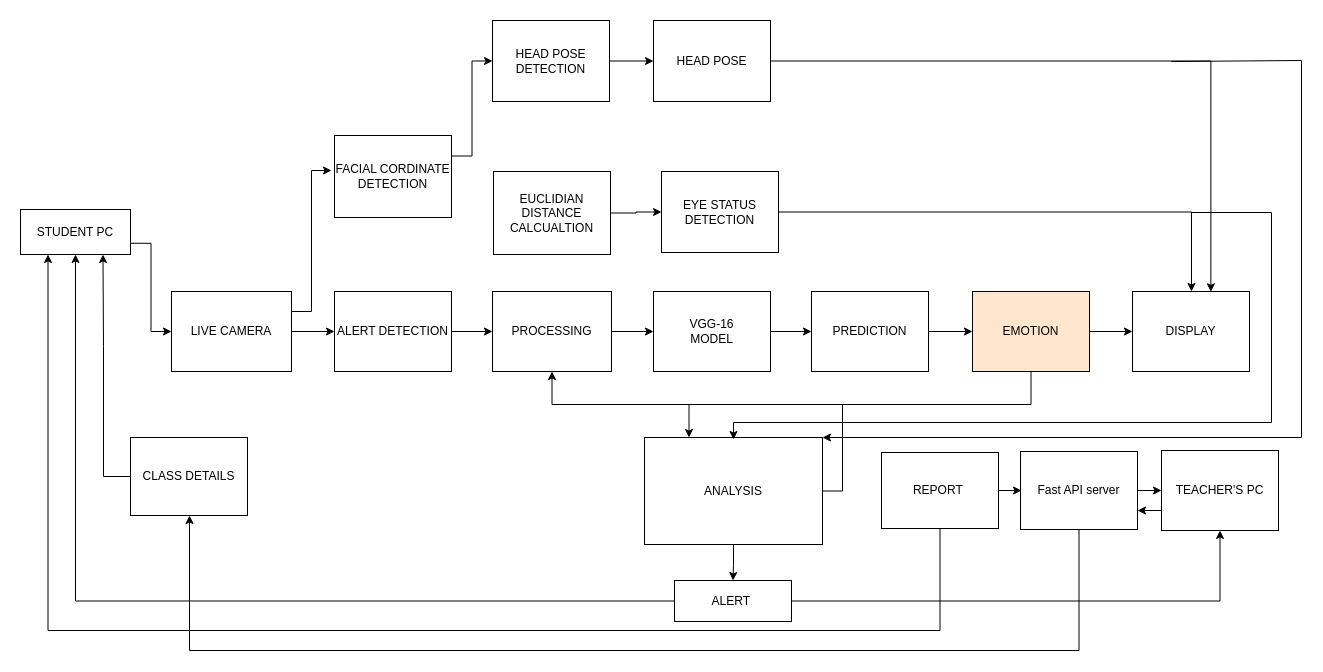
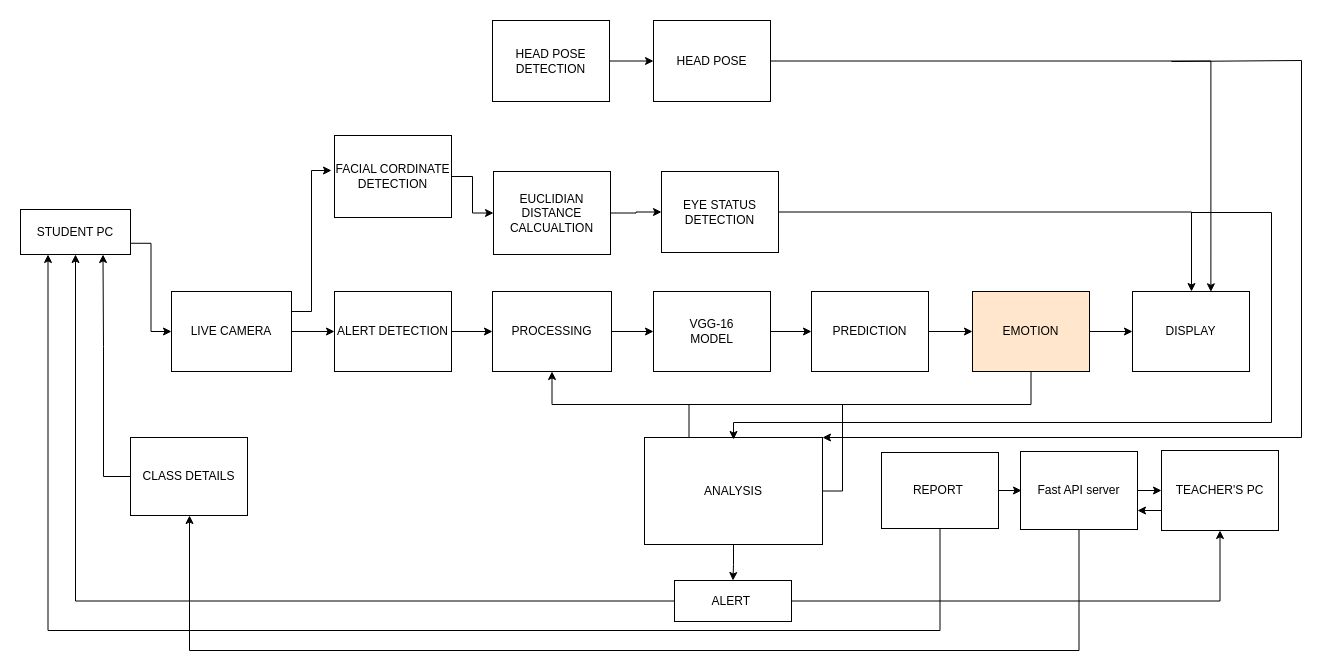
  <mxCell id="0" />
  <mxCell id="1" parent="0" />
  <mxCell id="2" style="edgeStyle=orthogonalEdgeStyle;rounded=0;orthogonalLoop=1;jettySize=auto;html=1;exitX=1;exitY=0.75;exitDx=0;exitDy=0;entryX=0;entryY=0.5;entryDx=0;entryDy=0;" parent="1" source="3" target="10" edge="1"><mxGeometry relative="1" as="geometry" /></mxCell>
  <mxCell id="3" value="STUDENT PC" style="rounded=0;whiteSpace=wrap;html=1;" parent="1" vertex="1"><mxGeometry x="20" y="209" width="110" height="45" as="geometry" /></mxCell>
  <mxCell id="4" style="edgeStyle=orthogonalEdgeStyle;rounded=0;orthogonalLoop=1;jettySize=auto;html=1;exitX=1;exitY=0.5;exitDx=0;exitDy=0;entryX=0;entryY=0.5;entryDx=0;entryDy=0;" parent="1" source="5" target="18" edge="1"><mxGeometry relative="1" as="geometry" /></mxCell>
  <mxCell id="5" value="VGG-16&lt;div&gt;MODEL&lt;/div&gt;" style="rounded=0;whiteSpace=wrap;html=1;" parent="1" vertex="1"><mxGeometry x="653" y="291" width="117" height="80" as="geometry" /></mxCell>
  <mxCell id="6" style="edgeStyle=orthogonalEdgeStyle;rounded=0;orthogonalLoop=1;jettySize=auto;html=1;exitX=1;exitY=0.5;exitDx=0;exitDy=0;entryX=0;entryY=0.5;entryDx=0;entryDy=0;" parent="1" source="7" target="12" edge="1"><mxGeometry relative="1" as="geometry" /></mxCell>
  <mxCell id="7" value="ALERT DETECTION" style="rounded=0;whiteSpace=wrap;html=1;" parent="1" vertex="1"><mxGeometry x="334" y="291" width="117" height="80" as="geometry" /></mxCell>
  <mxCell id="8" style="edgeStyle=orthogonalEdgeStyle;rounded=0;orthogonalLoop=1;jettySize=auto;html=1;exitX=1;exitY=0.25;exitDx=0;exitDy=0;" parent="1" source="10" edge="1"><mxGeometry relative="1" as="geometry"><mxPoint x="301" y="240" as="sourcePoint" /><mxPoint x="331" y="170" as="targetPoint" /><Array as="points"><mxPoint x="311" y="311" /><mxPoint x="311" y="170" /></Array></mxGeometry></mxCell>
  <mxCell id="9" style="edgeStyle=orthogonalEdgeStyle;rounded=0;orthogonalLoop=1;jettySize=auto;html=1;exitX=1;exitY=0.5;exitDx=0;exitDy=0;entryX=0;entryY=0.5;entryDx=0;entryDy=0;" parent="1" source="10" target="7" edge="1"><mxGeometry relative="1" as="geometry" /></mxCell>
  <mxCell id="10" value="LIVE CAMERA" style="rounded=0;whiteSpace=wrap;html=1;" parent="1" vertex="1"><mxGeometry x="171" y="291" width="120" height="80" as="geometry" /></mxCell>
  <mxCell id="11" style="edgeStyle=orthogonalEdgeStyle;rounded=0;orthogonalLoop=1;jettySize=auto;html=1;exitX=1;exitY=0.5;exitDx=0;exitDy=0;entryX=0;entryY=0.5;entryDx=0;entryDy=0;" parent="1" source="12" target="5" edge="1"><mxGeometry relative="1" as="geometry" /></mxCell>
  <mxCell id="12" value="PROCESSING" style="rounded=0;whiteSpace=wrap;html=1;" parent="1" vertex="1"><mxGeometry x="492" y="291" width="119" height="80" as="geometry" /></mxCell>
  <mxCell id="13" style="edgeStyle=orthogonalEdgeStyle;rounded=0;orthogonalLoop=1;jettySize=auto;html=1;exitX=1;exitY=0.5;exitDx=0;exitDy=0;entryX=0;entryY=0.5;entryDx=0;entryDy=0;" parent="1" source="15" target="16" edge="1"><mxGeometry relative="1" as="geometry" /></mxCell>
- <mxCell id="14" style="edgeStyle=orthogonalEdgeStyle;rounded=0;orthogonalLoop=1;jettySize=auto;html=1;exitX=0.5;exitY=1;exitDx=0;exitDy=0;entryX=0.25;entryY=0;entryDx=0;entryDy=0;" parent="1" source="15" target="24" edge="1"><mxGeometry relative="1" as="geometry" /></mxCell>
+ <mxCell id="14" style="edgeStyle=orthogonalEdgeStyle;rounded=0;orthogonalLoop=1;jettySize=auto;html=1;exitX=0.5;exitY=1;exitDx=0;exitDy=0;entryX=0.25;entryY=0;entryDx=0;entryDy=0;endArrow=none;" parent="1" source="15" target="24" edge="1"><mxGeometry relative="1" as="geometry" /></mxCell>
  <mxCell id="15" value="EMOTION" style="rounded=0;whiteSpace=wrap;html=1;fillColor=#ffe6cc;" parent="1" vertex="1"><mxGeometry x="972" y="291" width="117" height="80" as="geometry" /></mxCell>
  <mxCell id="16" value="DISPLAY&lt;span style=&quot;color: rgba(0, 0, 0, 0); font-family: monospace; font-size: 0px; text-align: start; text-wrap: nowrap;&quot;&gt;%3CmxGraphModel%3E%3Croot%3E%3CmxCell%20id%3D%220%22%2F%3E%3CmxCell%20id%3D%221%22%20parent%3D%220%22%2F%3E%3CmxCell%20id%3D%222%22%20value%3D%22%22%20style%3D%22rounded%3D0%3BwhiteSpace%3Dwrap%3Bhtml%3D1%3B%22%20vertex%3D%221%22%20parent%3D%221%22%3E%3CmxGeometry%20x%3D%22243%22%20y%3D%22639%22%20width%3D%22117%22%20height%3D%2241%22%20as%3D%22geometry%22%2F%3E%3C%2FmxCell%3E%3C%2Froot%3E%3C%2FmxGraphModel%3E&lt;/span&gt;&lt;span style=&quot;color: rgba(0, 0, 0, 0); font-family: monospace; font-size: 0px; text-align: start; text-wrap: nowrap;&quot;&gt;%3CmxGraphModel%3E%3Croot%3E%3CmxCell%20id%3D%220%22%2F%3E%3CmxCell%20id%3D%221%22%20parent%3D%220%22%2F%3E%3CmxCell%20id%3D%222%22%20value%3D%22%22%20style%3D%22rounded%3D0%3BwhiteSpace%3Dwrap%3Bhtml%3D1%3B%22%20vertex%3D%221%22%20parent%3D%221%22%3E%3CmxGeometry%20x%3D%22243%22%20y%3D%22639%22%20width%3D%22117%22%20height%3D%2241%22%20as%3D%22geometry%22%2F%3E%3C%2FmxCell%3E%3C%2Froot%3E%3C%2FmxGraphModel%3E&lt;/span&gt;&lt;span style=&quot;color: rgba(0, 0, 0, 0); font-family: monospace; font-size: 0px; text-align: start; text-wrap: nowrap;&quot;&gt;%3CmxGraphModel%3E%3Croot%3E%3CmxCell%20id%3D%220%22%2F%3E%3CmxCell%20id%3D%221%22%20parent%3D%220%22%2F%3E%3CmxCell%20id%3D%222%22%20value%3D%22%22%20style%3D%22rounded%3D0%3BwhiteSpace%3Dwrap%3Bhtml%3D1%3B%22%20vertex%3D%221%22%20parent%3D%221%22%3E%3CmxGeometry%20x%3D%22243%22%20y%3D%22639%22%20width%3D%22117%22%20height%3D%2241%22%20as%3D%22geometry%22%2F%3E%3C%2FmxCell%3E%3C%2Froot%3E%3C%2FmxGraphModel%3E&lt;/span&gt;" style="rounded=0;whiteSpace=wrap;html=1;" parent="1" vertex="1"><mxGeometry x="1132" y="291" width="117" height="80" as="geometry" /></mxCell>
  <mxCell id="17" style="edgeStyle=orthogonalEdgeStyle;rounded=0;orthogonalLoop=1;jettySize=auto;html=1;exitX=1;exitY=0.5;exitDx=0;exitDy=0;" parent="1" source="18" target="15" edge="1"><mxGeometry relative="1" as="geometry" /></mxCell>
  <mxCell id="18" value="PREDICTION" style="rounded=0;whiteSpace=wrap;html=1;" parent="1" vertex="1"><mxGeometry x="811" y="291" width="117" height="80" as="geometry" /></mxCell>
  <mxCell id="19" style="edgeStyle=orthogonalEdgeStyle;rounded=0;orthogonalLoop=1;jettySize=auto;html=1;exitX=0.5;exitY=1;exitDx=0;exitDy=0;entryX=0.25;entryY=1;entryDx=0;entryDy=0;" parent="1" source="21" target="3" edge="1"><mxGeometry relative="1" as="geometry"><Array as="points"><mxPoint x="940" y="630" /><mxPoint x="48" y="630" /></Array></mxGeometry></mxCell>
  <mxCell id="20" style="edgeStyle=orthogonalEdgeStyle;rounded=0;orthogonalLoop=1;jettySize=auto;html=1;exitX=1;exitY=0.5;exitDx=0;exitDy=0;" parent="1" source="21" edge="1"><mxGeometry relative="1" as="geometry"><mxPoint x="1021" y="490" as="targetPoint" /></mxGeometry></mxCell>
  <mxCell id="21" value="REPORT&amp;nbsp;" style="rounded=0;whiteSpace=wrap;html=1;" parent="1" vertex="1"><mxGeometry x="881" y="452" width="117" height="76" as="geometry" /></mxCell>
  <mxCell id="22" style="edgeStyle=orthogonalEdgeStyle;rounded=0;orthogonalLoop=1;jettySize=auto;html=1;exitX=1;exitY=0.5;exitDx=0;exitDy=0;" parent="1" source="24" target="12" edge="1"><mxGeometry relative="1" as="geometry" /></mxCell>
  <mxCell id="23" style="edgeStyle=orthogonalEdgeStyle;rounded=0;orthogonalLoop=1;jettySize=auto;html=1;entryX=0.5;entryY=0;entryDx=0;entryDy=0;" parent="1" source="24" target="36" edge="1"><mxGeometry relative="1" as="geometry" /></mxCell>
  <mxCell id="24" value="ANALYSIS" style="rounded=0;whiteSpace=wrap;html=1;" parent="1" vertex="1"><mxGeometry x="644" y="437" width="178" height="107" as="geometry" /></mxCell>
  <mxCell id="25" style="edgeStyle=orthogonalEdgeStyle;rounded=0;orthogonalLoop=1;jettySize=auto;html=1;exitX=1;exitY=0.5;exitDx=0;exitDy=0;" parent="1" source="26" target="16" edge="1"><mxGeometry relative="1" as="geometry"><mxPoint x="811" y="169" as="targetPoint" /><Array as="points"><mxPoint x="1191" y="212" /></Array></mxGeometry></mxCell>
  <mxCell id="26" value="EYE STATUS DETECTION" style="rounded=0;whiteSpace=wrap;html=1;" parent="1" vertex="1"><mxGeometry x="661" y="171" width="117" height="81" as="geometry" /></mxCell>
  <mxCell id="27" style="edgeStyle=orthogonalEdgeStyle;rounded=0;orthogonalLoop=1;jettySize=auto;html=1;exitX=1;exitY=0.5;exitDx=0;exitDy=0;entryX=0;entryY=0.5;entryDx=0;entryDy=0;" parent="1" source="28" target="26" edge="1"><mxGeometry relative="1" as="geometry" /></mxCell>
  <mxCell id="28" value="EUCLIDIAN&lt;div&gt;DISTANCE CALCUALTION&lt;/div&gt;" style="rounded=0;whiteSpace=wrap;html=1;" parent="1" vertex="1"><mxGeometry x="493" y="171" width="117" height="83" as="geometry" /></mxCell>
- <mxCell id="30" style="edgeStyle=orthogonalEdgeStyle;rounded=0;orthogonalLoop=1;jettySize=auto;html=1;exitX=1;exitY=0.25;exitDx=0;exitDy=0;fontFamily=Helvetica;fontSize=12;fontColor=default;entryX=0;entryY=0.5;entryDx=0;entryDy=0;" parent="1" source="31" target="44" edge="1"><mxGeometry relative="1" as="geometry"><mxPoint x="471" y="60" as="targetPoint" /></mxGeometry></mxCell>
+ <mxCell id="29" style="edgeStyle=orthogonalEdgeStyle;rounded=0;orthogonalLoop=1;jettySize=auto;html=1;exitX=1;exitY=0.5;exitDx=0;exitDy=0;" parent="1" source="31" target="28" edge="1"><mxGeometry relative="1" as="geometry" /></mxCell>
  <mxCell id="31" value="FACIAL CORDINATE DETECTION" style="rounded=0;whiteSpace=wrap;html=1;" parent="1" vertex="1"><mxGeometry x="334" y="135" width="117" height="82" as="geometry" /></mxCell>
  <mxCell id="32" style="edgeStyle=orthogonalEdgeStyle;rounded=0;orthogonalLoop=1;jettySize=auto;html=1;exitX=0;exitY=0.75;exitDx=0;exitDy=0;entryX=1;entryY=0.75;entryDx=0;entryDy=0;" parent="1" source="33" target="40" edge="1"><mxGeometry relative="1" as="geometry" /></mxCell>
  <mxCell id="33" value="TEACHER'S PC" style="rounded=0;whiteSpace=wrap;html=1;" parent="1" vertex="1"><mxGeometry x="1161" y="450" width="117" height="80" as="geometry" /></mxCell>
  <mxCell id="34" style="edgeStyle=orthogonalEdgeStyle;rounded=0;orthogonalLoop=1;jettySize=auto;html=1;exitX=0;exitY=0.5;exitDx=0;exitDy=0;entryX=0.5;entryY=1;entryDx=0;entryDy=0;" parent="1" source="36" target="3" edge="1"><mxGeometry relative="1" as="geometry" /></mxCell>
  <mxCell id="35" style="edgeStyle=orthogonalEdgeStyle;rounded=0;orthogonalLoop=1;jettySize=auto;html=1;exitX=1;exitY=0.5;exitDx=0;exitDy=0;" parent="1" source="36" target="33" edge="1"><mxGeometry relative="1" as="geometry" /></mxCell>
  <mxCell id="36" value="ALERT&amp;nbsp;" style="rounded=0;whiteSpace=wrap;html=1;" parent="1" vertex="1"><mxGeometry x="674" y="580" width="117" height="41" as="geometry" /></mxCell>
  <mxCell id="37" style="edgeStyle=orthogonalEdgeStyle;rounded=0;orthogonalLoop=1;jettySize=auto;html=1;" parent="1" edge="1"><mxGeometry relative="1" as="geometry"><Array as="points"><mxPoint x="1271" y="212" /><mxPoint x="1271" y="422" /><mxPoint x="733" y="422" /></Array><mxPoint x="1191" y="212" as="sourcePoint" /><mxPoint x="733" y="439" as="targetPoint" /></mxGeometry></mxCell>
  <mxCell id="38" style="edgeStyle=orthogonalEdgeStyle;rounded=0;orthogonalLoop=1;jettySize=auto;html=1;exitX=1;exitY=0.5;exitDx=0;exitDy=0;" parent="1" source="40" target="33" edge="1"><mxGeometry relative="1" as="geometry" /></mxCell>
  <mxCell id="39" style="edgeStyle=orthogonalEdgeStyle;rounded=0;orthogonalLoop=1;jettySize=auto;html=1;exitX=0.5;exitY=1;exitDx=0;exitDy=0;" parent="1" source="40" target="42" edge="1"><mxGeometry relative="1" as="geometry"><mxPoint x="141" y="570" as="targetPoint" /><Array as="points"><mxPoint x="1078" y="650" /><mxPoint x="189" y="650" /></Array></mxGeometry></mxCell>
  <mxCell id="40" value="Fast API server" style="rounded=0;whiteSpace=wrap;html=1;" parent="1" vertex="1"><mxGeometry x="1020" y="451" width="117" height="78" as="geometry" /></mxCell>
  <mxCell id="41" style="edgeStyle=orthogonalEdgeStyle;rounded=0;orthogonalLoop=1;jettySize=auto;html=1;entryX=0.75;entryY=1;entryDx=0;entryDy=0;" parent="1" source="42" target="3" edge="1"><mxGeometry relative="1" as="geometry"><Array as="points"><mxPoint x="103" y="476" /><mxPoint x="103" y="346" /></Array></mxGeometry></mxCell>
  <mxCell id="42" value="CLASS DETAILS" style="rounded=0;whiteSpace=wrap;html=1;" parent="1" vertex="1"><mxGeometry x="130" y="437" width="117" height="78" as="geometry" /></mxCell>
  <mxCell id="43" style="edgeStyle=orthogonalEdgeStyle;rounded=0;orthogonalLoop=1;jettySize=auto;html=1;exitX=1;exitY=0.5;exitDx=0;exitDy=0;entryX=0;entryY=0.5;entryDx=0;entryDy=0;fontFamily=Helvetica;fontSize=12;fontColor=default;" parent="1" source="44" target="45" edge="1"><mxGeometry relative="1" as="geometry" /></mxCell>
  <mxCell id="44" value="HEAD POSE DETECTION" style="rounded=0;whiteSpace=wrap;html=1;" parent="1" vertex="1"><mxGeometry x="492" y="20" width="117" height="81" as="geometry" /></mxCell>
  <mxCell id="45" value="HEAD POSE" style="rounded=0;whiteSpace=wrap;html=1;" parent="1" vertex="1"><mxGeometry x="653" y="20" width="117" height="81" as="geometry" /></mxCell>
  <mxCell id="46" style="edgeStyle=orthogonalEdgeStyle;rounded=0;orthogonalLoop=1;jettySize=auto;html=1;exitX=1;exitY=0.5;exitDx=0;exitDy=0;entryX=0.67;entryY=0.004;entryDx=0;entryDy=0;entryPerimeter=0;fontFamily=Helvetica;fontSize=12;fontColor=default;" parent="1" source="45" target="16" edge="1"><mxGeometry relative="1" as="geometry" /></mxCell>
  <mxCell id="47" value="" style="endArrow=classic;html=1;rounded=0;fontFamily=Helvetica;fontSize=12;fontColor=default;entryX=1;entryY=0;entryDx=0;entryDy=0;" parent="1" target="24" edge="1"><mxGeometry width="50" height="50" relative="1" as="geometry"><mxPoint x="1171" y="61" as="sourcePoint" /><mxPoint x="778" y="430" as="targetPoint" /><Array as="points"><mxPoint x="1301" y="60" /><mxPoint x="1301" y="437" /></Array></mxGeometry></mxCell>
